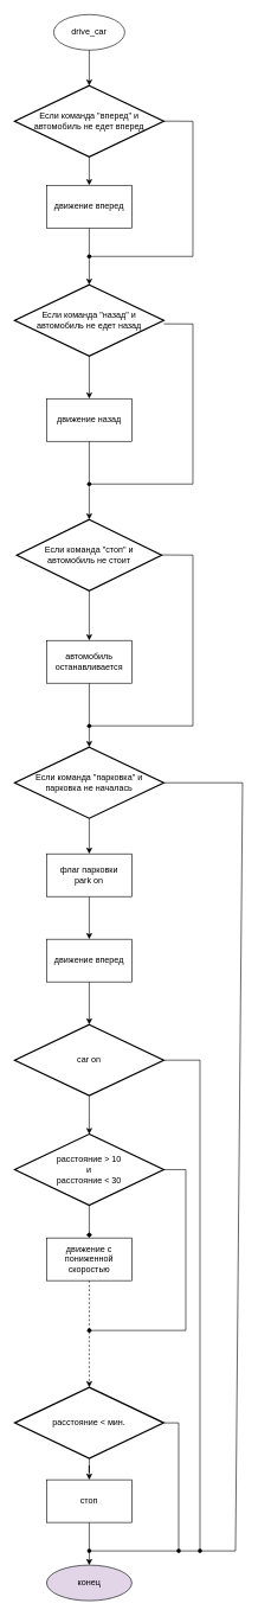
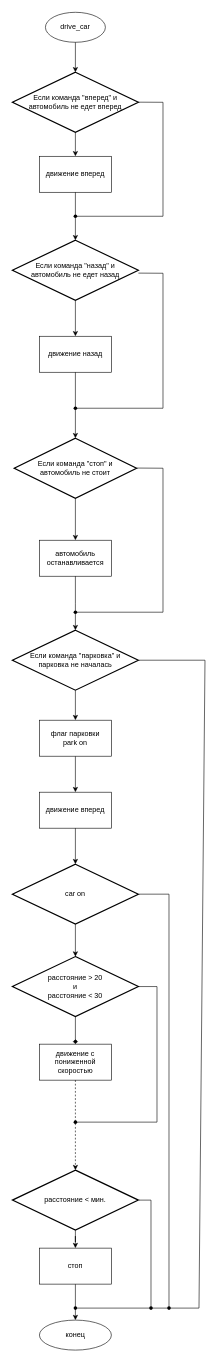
  <mxCell id="0" />
  <mxCell id="1" parent="0" />
  <mxCell id="2" value="drive_car" style="shape=ellipse;html=1;dashed=0;whiteSpace=wrap;perimeter=ellipsePerimeter;" vertex="1" parent="1"><mxGeometry x="75" y="20" width="100" height="50" as="geometry" /></mxCell>
  <mxCell id="3" style="edgeStyle=orthogonalEdgeStyle;rounded=0;orthogonalLoop=1;jettySize=auto;html=1;exitX=0.5;exitY=1;exitDx=0;exitDy=0;exitPerimeter=0;entryX=0.5;entryY=0;entryDx=0;entryDy=0;" edge="1" parent="1" source="4" target="6"><mxGeometry relative="1" as="geometry" /></mxCell>
  <mxCell id="4" value="Если команда &quot;вперед&quot; и автомобиль не едет вперед" style="strokeWidth=2;html=1;shape=mxgraph.flowchart.decision;whiteSpace=wrap;" vertex="1" parent="1"><mxGeometry x="20" y="120" width="210" height="100" as="geometry" /></mxCell>
  <mxCell id="5" style="edgeStyle=orthogonalEdgeStyle;rounded=0;orthogonalLoop=1;jettySize=auto;html=1;exitX=0.5;exitY=1;exitDx=0;exitDy=0;entryX=0.5;entryY=0;entryDx=0;entryDy=0;entryPerimeter=0;" edge="1" parent="1" source="2" target="4"><mxGeometry relative="1" as="geometry" /></mxCell>
  <mxCell id="6" value="движение вперед" style="rounded=0;whiteSpace=wrap;html=1;" vertex="1" parent="1"><mxGeometry x="65" y="260" width="120" height="60" as="geometry" /></mxCell>
  <mxCell id="7" style="edgeStyle=orthogonalEdgeStyle;rounded=0;orthogonalLoop=1;jettySize=auto;html=1;exitX=0.5;exitY=1;exitDx=0;exitDy=0;exitPerimeter=0;entryX=0.5;entryY=0;entryDx=0;entryDy=0;" edge="1" parent="1" source="8" target="16"><mxGeometry relative="1" as="geometry" /></mxCell>
  <mxCell id="8" value="Если команда &quot;назад&quot; и&lt;div&gt;&lt;span style=&quot;background-color: transparent; color: light-dark(rgb(0, 0, 0), rgb(255, 255, 255));&quot;&gt;автомобиль не едет назад&lt;/span&gt;&lt;/div&gt;" style="strokeWidth=2;html=1;shape=mxgraph.flowchart.decision;whiteSpace=wrap;" vertex="1" parent="1"><mxGeometry x="20" y="400" width="210" height="100" as="geometry" /></mxCell>
  <mxCell id="9" style="edgeStyle=orthogonalEdgeStyle;rounded=0;orthogonalLoop=1;jettySize=auto;html=1;exitX=0.5;exitY=1;exitDx=0;exitDy=0;entryX=0.5;entryY=0;entryDx=0;entryDy=0;entryPerimeter=0;" edge="1" parent="1" source="6" target="8"><mxGeometry relative="1" as="geometry" /></mxCell>
  <mxCell id="10" value="" style="endArrow=none;html=1;rounded=0;" edge="1" parent="1"><mxGeometry width="50" height="50" relative="1" as="geometry"><mxPoint x="271" y="360" as="sourcePoint" /><mxPoint x="271" y="170" as="targetPoint" /></mxGeometry></mxCell>
  <mxCell id="11" value="" style="endArrow=none;html=1;rounded=0;" edge="1" parent="1"><mxGeometry width="50" height="50" relative="1" as="geometry"><mxPoint x="230" y="169.83" as="sourcePoint" /><mxPoint x="271" y="170" as="targetPoint" /></mxGeometry></mxCell>
  <mxCell id="12" value="" style="endArrow=none;html=1;rounded=0;" edge="1" parent="1"><mxGeometry width="50" height="50" relative="1" as="geometry"><mxPoint x="125" y="360" as="sourcePoint" /><mxPoint x="271" y="360" as="targetPoint" /></mxGeometry></mxCell>
  <mxCell id="13" value="" style="shape=waypoint;sketch=0;fillStyle=solid;size=6;pointerEvents=1;points=[];fillColor=none;resizable=0;rotatable=0;perimeter=centerPerimeter;snapToPoint=1;" vertex="1" parent="1"><mxGeometry x="115" y="350" width="20" height="20" as="geometry" /></mxCell>
  <mxCell id="14" style="edgeStyle=orthogonalEdgeStyle;rounded=0;orthogonalLoop=1;jettySize=auto;html=1;exitX=0.5;exitY=1;exitDx=0;exitDy=0;exitPerimeter=0;entryX=0.5;entryY=0;entryDx=0;entryDy=0;" edge="1" parent="1" source="15" target="22"><mxGeometry relative="1" as="geometry" /></mxCell>
  <mxCell id="15" value="Если команда &quot;стоп&quot; и&lt;div&gt;автомобиль не стоит&lt;/div&gt;" style="strokeWidth=2;html=1;shape=mxgraph.flowchart.decision;whiteSpace=wrap;" vertex="1" parent="1"><mxGeometry x="23" y="730" width="204" height="100" as="geometry" /></mxCell>
  <mxCell id="16" value="движение назад" style="rounded=0;whiteSpace=wrap;html=1;" vertex="1" parent="1"><mxGeometry x="65" y="560" width="120" height="60" as="geometry" /></mxCell>
  <mxCell id="17" style="edgeStyle=orthogonalEdgeStyle;rounded=0;orthogonalLoop=1;jettySize=auto;html=1;exitX=0.5;exitY=1;exitDx=0;exitDy=0;entryX=0.5;entryY=0;entryDx=0;entryDy=0;entryPerimeter=0;" edge="1" parent="1" source="16" target="15"><mxGeometry relative="1" as="geometry" /></mxCell>
  <mxCell id="18" value="" style="endArrow=none;html=1;rounded=0;" edge="1" parent="1"><mxGeometry width="50" height="50" relative="1" as="geometry"><mxPoint x="125" y="680" as="sourcePoint" /><mxPoint x="271" y="680" as="targetPoint" /></mxGeometry></mxCell>
  <mxCell id="19" value="" style="endArrow=none;html=1;rounded=0;" edge="1" parent="1"><mxGeometry width="50" height="50" relative="1" as="geometry"><mxPoint x="271" y="680" as="sourcePoint" /><mxPoint x="271" y="455" as="targetPoint" /></mxGeometry></mxCell>
  <mxCell id="20" value="" style="endArrow=none;html=1;rounded=0;" edge="1" parent="1"><mxGeometry width="50" height="50" relative="1" as="geometry"><mxPoint x="230" y="454.76" as="sourcePoint" /><mxPoint x="271" y="455" as="targetPoint" /></mxGeometry></mxCell>
  <mxCell id="21" value="" style="shape=waypoint;sketch=0;fillStyle=solid;size=6;pointerEvents=1;points=[];fillColor=none;resizable=0;rotatable=0;perimeter=centerPerimeter;snapToPoint=1;" vertex="1" parent="1"><mxGeometry x="115" y="670" width="20" height="20" as="geometry" /></mxCell>
  <mxCell id="22" value="автомобиль останавливается" style="rounded=0;whiteSpace=wrap;html=1;" vertex="1" parent="1"><mxGeometry x="65" y="900" width="120" height="60" as="geometry" /></mxCell>
  <mxCell id="23" style="edgeStyle=orthogonalEdgeStyle;rounded=0;orthogonalLoop=1;jettySize=auto;html=1;exitX=0.5;exitY=1;exitDx=0;exitDy=0;entryX=0.5;entryY=0;entryDx=0;entryDy=0;entryPerimeter=0;" edge="1" parent="1" source="22"><mxGeometry relative="1" as="geometry"><mxPoint x="125" y="1050" as="targetPoint" /></mxGeometry></mxCell>
  <mxCell id="24" value="" style="endArrow=none;html=1;rounded=0;" edge="1" parent="1" source="28"><mxGeometry width="50" height="50" relative="1" as="geometry"><mxPoint x="125" y="1020" as="sourcePoint" /><mxPoint x="271" y="1020" as="targetPoint" /></mxGeometry></mxCell>
  <mxCell id="25" value="" style="endArrow=none;html=1;rounded=0;" edge="1" parent="1"><mxGeometry width="50" height="50" relative="1" as="geometry"><mxPoint x="271" y="1020" as="sourcePoint" /><mxPoint x="271" y="780" as="targetPoint" /></mxGeometry></mxCell>
  <mxCell id="26" value="" style="endArrow=none;html=1;rounded=0;" edge="1" parent="1"><mxGeometry width="50" height="50" relative="1" as="geometry"><mxPoint x="227" y="779.71" as="sourcePoint" /><mxPoint x="271" y="780" as="targetPoint" /></mxGeometry></mxCell>
  <mxCell id="27" value="" style="endArrow=none;html=1;rounded=0;" edge="1" parent="1" target="28"><mxGeometry width="50" height="50" relative="1" as="geometry"><mxPoint x="125" y="1020" as="sourcePoint" /><mxPoint x="271" y="1020" as="targetPoint" /></mxGeometry></mxCell>
  <mxCell id="28" value="" style="shape=waypoint;sketch=0;fillStyle=solid;size=6;pointerEvents=1;points=[];fillColor=none;resizable=0;rotatable=0;perimeter=centerPerimeter;snapToPoint=1;" vertex="1" parent="1"><mxGeometry x="115" y="1010" width="20" height="20" as="geometry" /></mxCell>
  <mxCell id="29" style="edgeStyle=orthogonalEdgeStyle;rounded=0;orthogonalLoop=1;jettySize=auto;html=1;exitX=0.5;exitY=1;exitDx=0;exitDy=0;exitPerimeter=0;entryX=0.5;entryY=0;entryDx=0;entryDy=0;" edge="1" parent="1" source="30" target="32"><mxGeometry relative="1" as="geometry" /></mxCell>
  <mxCell id="30" value="Если команда &quot;парковка&quot; и&lt;div&gt;парковка не началась&lt;/div&gt;" style="strokeWidth=2;html=1;shape=mxgraph.flowchart.decision;whiteSpace=wrap;" vertex="1" parent="1"><mxGeometry x="20" y="1050" width="210" height="100" as="geometry" /></mxCell>
  <mxCell id="31" style="edgeStyle=orthogonalEdgeStyle;rounded=0;orthogonalLoop=1;jettySize=auto;html=1;exitX=0.5;exitY=1;exitDx=0;exitDy=0;entryX=0.5;entryY=0;entryDx=0;entryDy=0;" edge="1" parent="1" source="32" target="33"><mxGeometry relative="1" as="geometry" /></mxCell>
  <mxCell id="32" value="флаг парковки&lt;div&gt;park on&lt;/div&gt;" style="rounded=0;whiteSpace=wrap;html=1;" vertex="1" parent="1"><mxGeometry x="65" y="1200" width="120" height="60" as="geometry" /></mxCell>
  <mxCell id="33" value="движение вперед" style="rounded=0;whiteSpace=wrap;html=1;" vertex="1" parent="1"><mxGeometry x="65" y="1320" width="120" height="60" as="geometry" /></mxCell>
  <mxCell id="34" value="car on" style="strokeWidth=2;html=1;shape=mxgraph.flowchart.decision;whiteSpace=wrap;" vertex="1" parent="1"><mxGeometry x="20" y="1440" width="210" height="100" as="geometry" /></mxCell>
  <mxCell id="35" style="edgeStyle=orthogonalEdgeStyle;rounded=0;orthogonalLoop=1;jettySize=auto;html=1;exitX=0.5;exitY=1;exitDx=0;exitDy=0;entryX=0.5;entryY=0;entryDx=0;entryDy=0;entryPerimeter=0;" edge="1" parent="1" source="33" target="34"><mxGeometry relative="1" as="geometry" /></mxCell>
  <mxCell id="36" style="edgeStyle=orthogonalEdgeStyle;rounded=0;orthogonalLoop=1;jettySize=auto;html=1;exitX=0.5;exitY=1;exitDx=0;exitDy=0;exitPerimeter=0;entryX=0.5;entryY=0;entryDx=0;entryDy=0;endArrow=diamond;" edge="1" parent="1" source="37" target="39"><mxGeometry relative="1" as="geometry" /></mxCell>
- <mxCell id="37" value="расстояние &amp;gt; 10&lt;div&gt;и&lt;/div&gt;&lt;div&gt;расстояние &amp;lt; 30&lt;/div&gt;" style="strokeWidth=2;html=1;shape=mxgraph.flowchart.decision;whiteSpace=wrap;" vertex="1" parent="1"><mxGeometry x="20" y="1594" width="210" height="100" as="geometry" /></mxCell>
+ <mxCell id="37" value="расстояние &amp;gt; 20&lt;div&gt;и&lt;/div&gt;&lt;div&gt;расстояние &amp;lt; 30&lt;/div&gt;" style="strokeWidth=2;html=1;shape=mxgraph.flowchart.decision;whiteSpace=wrap;" vertex="1" parent="1"><mxGeometry x="20" y="1594" width="210" height="100" as="geometry" /></mxCell>
  <mxCell id="38" style="edgeStyle=orthogonalEdgeStyle;rounded=0;orthogonalLoop=1;jettySize=auto;html=1;exitX=0.5;exitY=1;exitDx=0;exitDy=0;exitPerimeter=0;entryX=0.5;entryY=0;entryDx=0;entryDy=0;entryPerimeter=0;" edge="1" parent="1" source="34" target="37"><mxGeometry relative="1" as="geometry" /></mxCell>
  <mxCell id="39" value="движение с пониженной скоростью" style="rounded=0;whiteSpace=wrap;html=1;" vertex="1" parent="1"><mxGeometry x="65" y="1740" width="120" height="60" as="geometry" /></mxCell>
  <mxCell id="40" style="edgeStyle=orthogonalEdgeStyle;rounded=0;orthogonalLoop=1;jettySize=auto;html=1;exitX=0.5;exitY=1;exitDx=0;exitDy=0;exitPerimeter=0;" edge="1" parent="1" source="41" target="44"><mxGeometry relative="1" as="geometry" /></mxCell>
  <mxCell id="41" value="расстояние &amp;lt; мин." style="strokeWidth=2;html=1;shape=mxgraph.flowchart.decision;whiteSpace=wrap;" vertex="1" parent="1"><mxGeometry x="20" y="1950" width="210" height="100" as="geometry" /></mxCell>
  <mxCell id="42" style="edgeStyle=orthogonalEdgeStyle;rounded=0;orthogonalLoop=1;jettySize=auto;html=1;exitX=0.5;exitY=1;exitDx=0;exitDy=0;entryX=0.5;entryY=0;entryDx=0;entryDy=0;entryPerimeter=0;dashed=1;" edge="1" parent="1" source="39" target="41"><mxGeometry relative="1" as="geometry" /></mxCell>
  <mxCell id="43" style="edgeStyle=orthogonalEdgeStyle;rounded=0;orthogonalLoop=1;jettySize=auto;html=1;exitX=0.5;exitY=1;exitDx=0;exitDy=0;" edge="1" parent="1" source="44" target="45"><mxGeometry relative="1" as="geometry" /></mxCell>
  <mxCell id="44" value="стоп" style="rounded=0;whiteSpace=wrap;html=1;" vertex="1" parent="1"><mxGeometry x="65" y="2080" width="120" height="60" as="geometry" /></mxCell>
- <mxCell id="45" value="конец" style="ellipse;whiteSpace=wrap;html=1;fillColor=#e1d5e7;" vertex="1" parent="1"><mxGeometry x="65" y="2200" width="120" height="50" as="geometry" /></mxCell>
+ <mxCell id="45" value="конец" style="ellipse;whiteSpace=wrap;html=1;" vertex="1" parent="1"><mxGeometry x="65" y="2200" width="120" height="50" as="geometry" /></mxCell>
  <mxCell id="46" value="" style="endArrow=none;html=1;rounded=0;" edge="1" parent="1"><mxGeometry width="50" height="50" relative="1" as="geometry"><mxPoint x="231" y="1100" as="sourcePoint" /><mxPoint x="341" y="1100" as="targetPoint" /></mxGeometry></mxCell>
  <mxCell id="47" value="" style="endArrow=none;html=1;rounded=0;" edge="1" parent="1"><mxGeometry width="50" height="50" relative="1" as="geometry"><mxPoint x="331" y="2180" as="sourcePoint" /><mxPoint x="341" y="1100" as="targetPoint" /></mxGeometry></mxCell>
  <mxCell id="48" value="" style="endArrow=none;html=1;rounded=0;" edge="1" parent="1"><mxGeometry width="50" height="50" relative="1" as="geometry"><mxPoint x="231" y="2000" as="sourcePoint" /><mxPoint x="251" y="2000" as="targetPoint" /></mxGeometry></mxCell>
  <mxCell id="49" value="" style="endArrow=none;html=1;rounded=0;" edge="1" parent="1"><mxGeometry width="50" height="50" relative="1" as="geometry"><mxPoint x="231" y="1490" as="sourcePoint" /><mxPoint x="281" y="1490" as="targetPoint" /></mxGeometry></mxCell>
  <mxCell id="50" value="" style="endArrow=none;html=1;rounded=0;" edge="1" parent="1"><mxGeometry width="50" height="50" relative="1" as="geometry"><mxPoint x="281" y="2180" as="sourcePoint" /><mxPoint x="281" y="1490" as="targetPoint" /></mxGeometry></mxCell>
  <mxCell id="51" value="" style="endArrow=none;html=1;rounded=0;" edge="1" parent="1" source="52"><mxGeometry width="50" height="50" relative="1" as="geometry"><mxPoint x="141" y="2180" as="sourcePoint" /><mxPoint x="331" y="2180" as="targetPoint" /></mxGeometry></mxCell>
  <mxCell id="52" value="" style="shape=waypoint;sketch=0;fillStyle=solid;size=6;pointerEvents=1;points=[];fillColor=none;resizable=0;rotatable=0;perimeter=centerPerimeter;snapToPoint=1;" vertex="1" parent="1"><mxGeometry x="115" y="2170" width="20" height="20" as="geometry" /></mxCell>
  <mxCell id="53" value="" style="endArrow=none;html=1;rounded=0;" edge="1" parent="1" source="54"><mxGeometry width="50" height="50" relative="1" as="geometry"><mxPoint x="251" y="2170" as="sourcePoint" /><mxPoint x="251" y="2000" as="targetPoint" /></mxGeometry></mxCell>
  <mxCell id="54" value="" style="shape=waypoint;sketch=0;fillStyle=solid;size=6;pointerEvents=1;points=[];fillColor=none;resizable=0;rotatable=0;perimeter=centerPerimeter;snapToPoint=1;" vertex="1" parent="1"><mxGeometry x="241" y="2170" width="20" height="20" as="geometry" /></mxCell>
  <mxCell id="55" value="" style="shape=waypoint;sketch=0;fillStyle=solid;size=6;pointerEvents=1;points=[];fillColor=none;resizable=0;rotatable=0;perimeter=centerPerimeter;snapToPoint=1;" vertex="1" parent="1"><mxGeometry x="271" y="2170" width="20" height="20" as="geometry" /></mxCell>
  <mxCell id="56" value="" style="endArrow=none;html=1;rounded=0;entryX=1;entryY=0.5;entryDx=0;entryDy=0;entryPerimeter=0;" edge="1" parent="1" source="57" target="37"><mxGeometry width="50" height="50" relative="1" as="geometry"><mxPoint x="131" y="1870" as="sourcePoint" /><mxPoint x="251" y="1650" as="targetPoint" /><Array as="points"><mxPoint x="261" y="1870" /><mxPoint x="261" y="1644" /></Array></mxGeometry></mxCell>
  <mxCell id="57" value="" style="shape=waypoint;sketch=0;fillStyle=solid;size=6;pointerEvents=1;points=[];fillColor=none;resizable=0;rotatable=0;perimeter=centerPerimeter;snapToPoint=1;" vertex="1" parent="1"><mxGeometry x="115" y="1860" width="20" height="20" as="geometry" /></mxCell>
